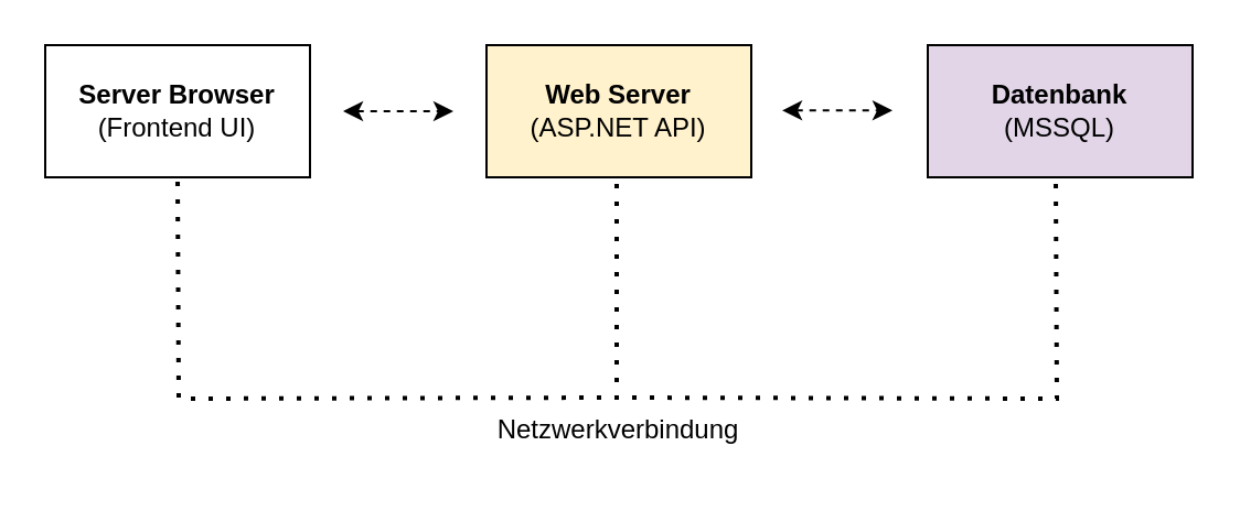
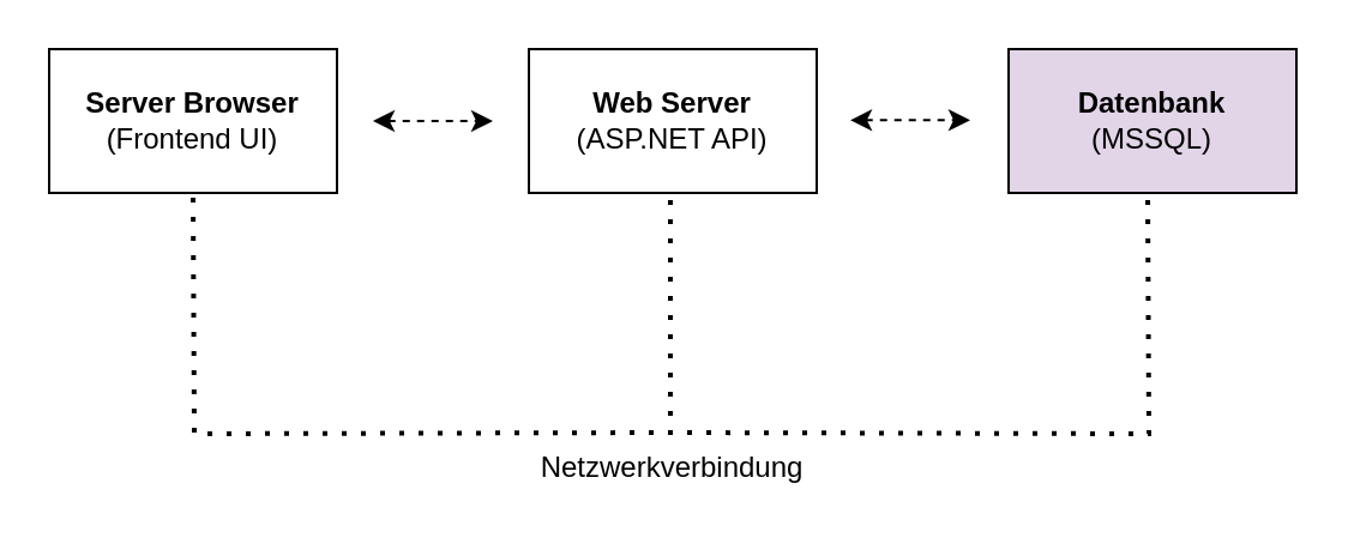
  <mxCell id="0" />
  <mxCell id="1" parent="0" />
  <mxCell id="2" value="&lt;b&gt;Server Browser&lt;br&gt;&lt;/b&gt;(Frontend UI)" style="rounded=0;whiteSpace=wrap;html=1;" vertex="1" parent="1"><mxGeometry x="20" y="20" width="120" height="60" as="geometry" /></mxCell>
- <mxCell id="3" value="&lt;b&gt;Web Server&lt;br&gt;&lt;/b&gt;(ASP.NET API)" style="rounded=0;whiteSpace=wrap;html=1;fillColor=#fff2cc;" vertex="1" parent="1"><mxGeometry x="220" y="20" width="120" height="60" as="geometry" /></mxCell>
+ <mxCell id="3" value="&lt;b&gt;Web Server&lt;br&gt;&lt;/b&gt;(ASP.NET API)" style="rounded=0;whiteSpace=wrap;html=1;" vertex="1" parent="1"><mxGeometry x="220" y="20" width="120" height="60" as="geometry" /></mxCell>
  <mxCell id="4" value="&lt;b&gt;Datenbank&lt;br&gt;&lt;/b&gt;(MSSQL)" style="rounded=0;whiteSpace=wrap;html=1;fillColor=#e1d5e7;" vertex="1" parent="1"><mxGeometry x="420" y="20" width="120" height="60" as="geometry" /></mxCell>
  <mxCell id="5" value="" style="endArrow=none;dashed=1;html=1;dashPattern=1 3;strokeWidth=2;rounded=0;entryX=0.5;entryY=1;entryDx=0;entryDy=0;edgeStyle=orthogonalEdgeStyle;" edge="1" parent="1"><mxGeometry width="50" height="50" relative="1" as="geometry"><mxPoint x="280" y="180" as="sourcePoint" /><mxPoint x="80" y="80" as="targetPoint" /></mxGeometry></mxCell>
  <mxCell id="6" value="" style="endArrow=none;dashed=1;html=1;dashPattern=1 3;strokeWidth=2;rounded=0;entryX=0.5;entryY=1;entryDx=0;entryDy=0;edgeStyle=orthogonalEdgeStyle;" edge="1" parent="1"><mxGeometry width="50" height="50" relative="1" as="geometry"><mxPoint x="278" y="180" as="sourcePoint" /><mxPoint x="478" y="80" as="targetPoint" /></mxGeometry></mxCell>
  <mxCell id="7" value="" style="endArrow=none;dashed=1;html=1;dashPattern=1 3;strokeWidth=2;rounded=0;entryX=0.5;entryY=1;entryDx=0;entryDy=0;edgeStyle=orthogonalEdgeStyle;" edge="1" parent="1"><mxGeometry width="50" height="50" relative="1" as="geometry"><mxPoint x="279" y="181" as="sourcePoint" /><mxPoint x="279" y="81" as="targetPoint" /></mxGeometry></mxCell>
  <mxCell id="8" value="Netzwerkverbindung" style="text;html=1;strokeColor=none;fillColor=none;align=center;verticalAlign=middle;whiteSpace=wrap;rounded=0;" vertex="1" parent="1"><mxGeometry x="250" y="180" width="60" height="30" as="geometry" /></mxCell>
  <mxCell id="9" value="" style="endArrow=classic;startArrow=classic;html=1;rounded=0;dashed=1;" edge="1" parent="1"><mxGeometry width="50" height="50" relative="1" as="geometry"><mxPoint x="155" y="50" as="sourcePoint" /><mxPoint x="205" y="50" as="targetPoint" /></mxGeometry></mxCell>
  <mxCell id="10" value="" style="endArrow=classic;startArrow=classic;html=1;rounded=0;dashed=1;" edge="1" parent="1"><mxGeometry width="50" height="50" relative="1" as="geometry"><mxPoint x="354" y="49.66" as="sourcePoint" /><mxPoint x="404" y="49.66" as="targetPoint" /></mxGeometry></mxCell>
